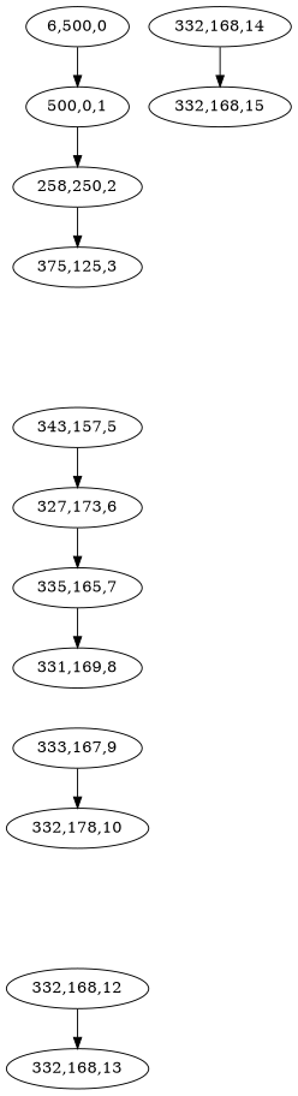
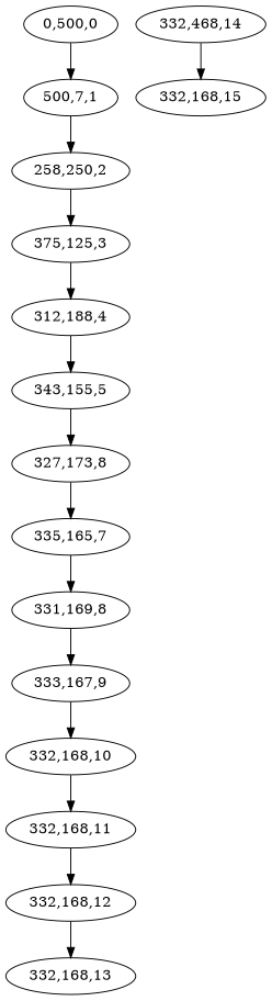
  digraph {
-   "0,500,0" [label="6,500,0"]
-   "500,0,1"
+   "0,500,0"
+   "500,0,1" [label="500,7,1"]
    n3 [label="258,250,2"]
    "375,125,3"
-   "343,157,5"
-   "327,173,6"
+   "312,188,4"
+   "343,157,5" [label="343,155,5"]
+   "327,173,6" [label="327,173,8"]
    "335,165,7"
    "331,169,8"
    "333,167,9"
-   "332,168,10" [label="332,178,10"]
+   "332,168,10"
+   "332,168,11"
    "332,168,12"
    "332,168,13"
-   "332,168,14"
+   "332,168,14" [label="332,468,14"]
    "332,168,15"
    "0,500,0" -> "500,0,1"
    "500,0,1" -> n3
    n3 -> "375,125,3"
+   "375,125,3" -> "312,188,4"
+   "312,188,4" -> "343,157,5"
    "343,157,5" -> "327,173,6"
    "327,173,6" -> "335,165,7"
    "335,165,7" -> "331,169,8"
+   "331,169,8" -> "333,167,9"
    "333,167,9" -> "332,168,10"
+   "332,168,10" -> "332,168,11"
+   "332,168,11" -> "332,168,12"
    "332,168,12" -> "332,168,13"
    "332,168,14" -> "332,168,15"
  }
